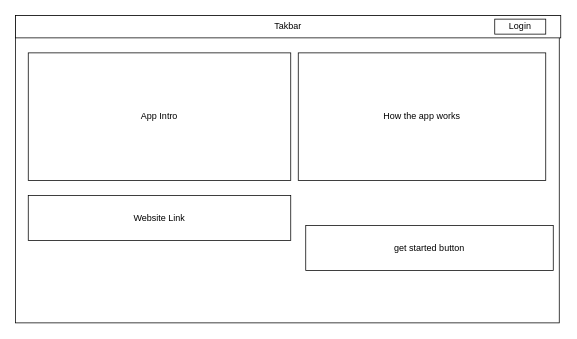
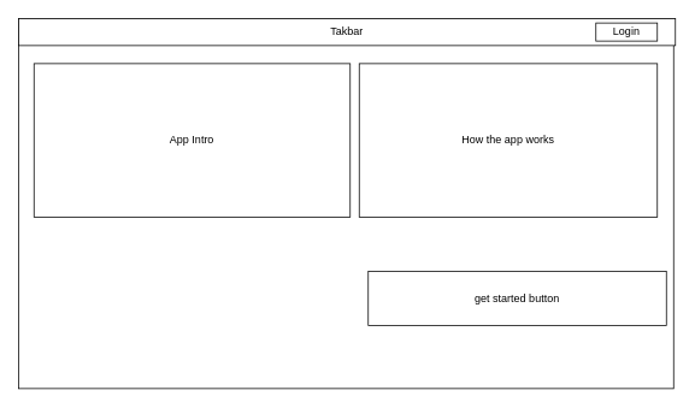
  <mxCell id="0" />
  <mxCell id="1" parent="0" />
  <mxCell id="2" value="" style="rounded=0;whiteSpace=wrap;html=1;" vertex="1" parent="1"><mxGeometry x="20" y="20" width="725" height="410" as="geometry" /></mxCell>
  <mxCell id="3" value="Takbar" style="rounded=0;whiteSpace=wrap;html=1;" vertex="1" parent="1"><mxGeometry x="20" y="20" width="727" height="30" as="geometry" /></mxCell>
  <mxCell id="4" value="App Intro" style="rounded=0;whiteSpace=wrap;html=1;" vertex="1" parent="1"><mxGeometry x="37" y="70" width="350" height="170" as="geometry" /></mxCell>
  <mxCell id="5" value="How the app works" style="rounded=0;whiteSpace=wrap;html=1;" vertex="1" parent="1"><mxGeometry x="397" y="70" width="330" height="170" as="geometry" /></mxCell>
  <mxCell id="6" value="Login" style="rounded=0;whiteSpace=wrap;html=1;" vertex="1" parent="1"><mxGeometry x="659" y="25" width="68" height="20" as="geometry" /></mxCell>
- <mxCell id="7" value="Website Link" style="rounded=0;whiteSpace=wrap;html=1;" vertex="1" parent="1"><mxGeometry x="37" y="260" width="350" height="60" as="geometry" /></mxCell>
  <mxCell id="8" value="get started button" style="rounded=0;whiteSpace=wrap;html=1;" vertex="1" parent="1"><mxGeometry x="407" y="300" width="330" height="60" as="geometry" /></mxCell>
